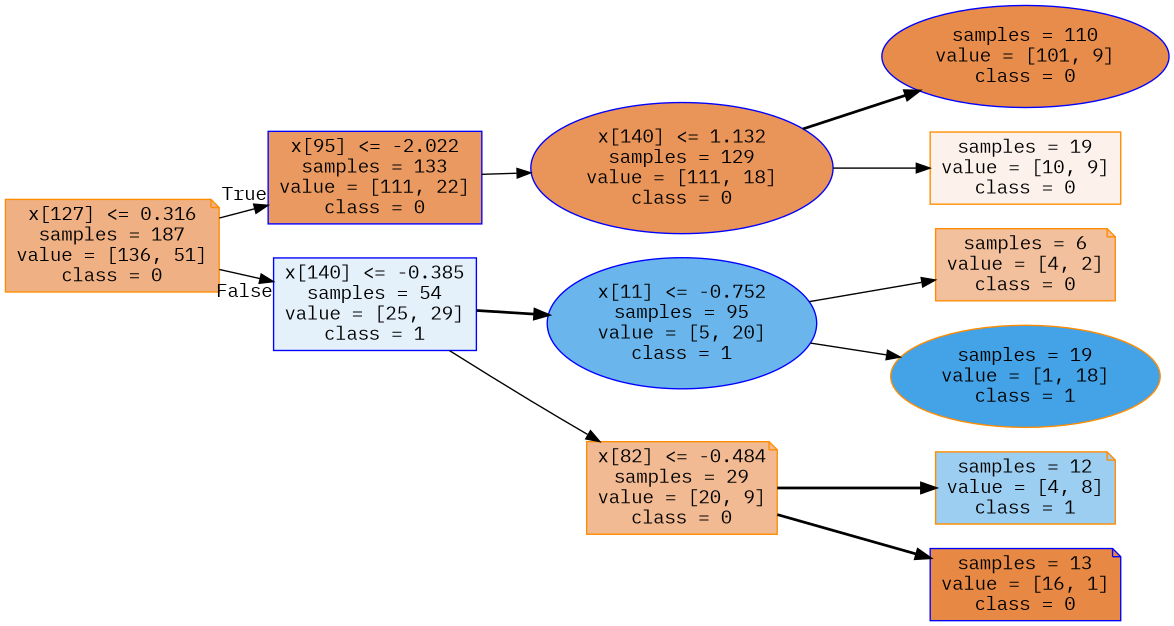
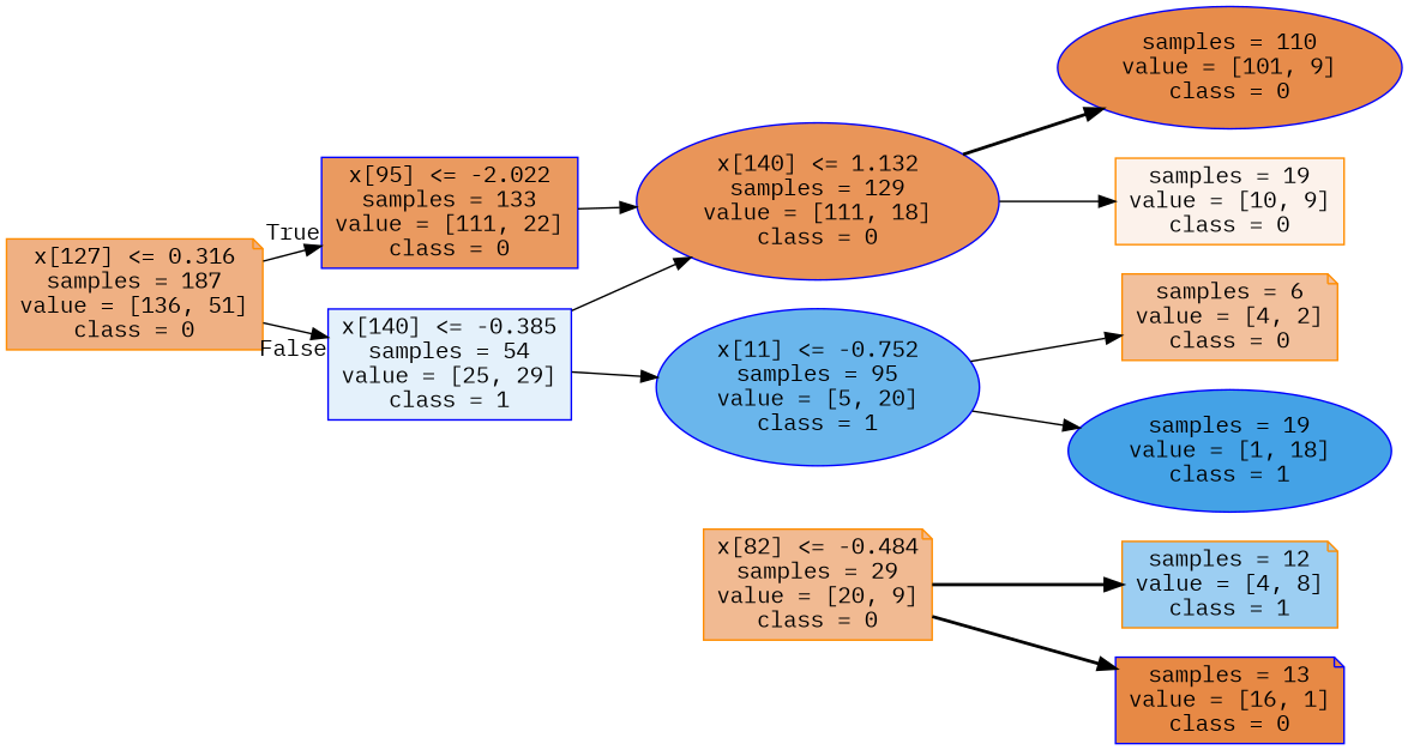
  digraph {
    fontname="IBM Plex Mono"
    rankdir=LR
    node [color=darkorange fontname="IBM Plex Mono" shape=note style=filled]
    edge [fontname="IBM Plex Mono" style=solid]
    n1 [fillcolor="#efb083" label="x[127] <= 0.316\nsamples = 187\nvalue = [136, 51]\nclass = 0"]
    n2 [color=blue fillcolor="#ea9a60" label="x[95] <= -2.022\nsamples = 133\nvalue = [111, 22]\nclass = 0" shape=box]
    n3 [color=blue fillcolor="#e4f1fb" label="x[140] <= -0.385\nsamples = 54\nvalue = [25, 29]\nclass = 1" shape=box]
    n4 [color=blue fillcolor="#e99559" label="x[140] <= 1.132\nsamples = 129\nvalue = [111, 18]\nclass = 0" shape=ellipse]
    n5 [color=blue fillcolor="#6ab6ec" label="x[11] <= -0.752\nsamples = 95\nvalue = [5, 20]\nclass = 1" shape=ellipse]
    n6 [fillcolor="#f1ba92" label="x[82] <= -0.484\nsamples = 29\nvalue = [20, 9]\nclass = 0"]
    n7 [color=blue fillcolor="#e78c4b" label="samples = 110\nvalue = [101, 9]\nclass = 0" shape=ellipse]
    n8 [fillcolor="#fcf2eb" label="samples = 19\nvalue = [10, 9]\nclass = 0" shape=box]
    n9 [fillcolor="#f2c09c" label="samples = 6\nvalue = [4, 2]\nclass = 0"]
-   n10 [fillcolor="#44a2e6" label="samples = 19\nvalue = [1, 18]\nclass = 1" shape=ellipse]
+   n10 [color=blue fillcolor="#44a2e6" label="samples = 19\nvalue = [1, 18]\nclass = 1" shape=ellipse]
    n11 [fillcolor="#9ccef2" label="samples = 12\nvalue = [4, 8]\nclass = 1"]
    n12 [color=blue fillcolor="#e78945" label="samples = 13\nvalue = [16, 1]\nclass = 0"]
    n1 -> n2 [headlabel=True labelangle=45 labeldistance=2.5]
    n1 -> n3 [headlabel=False labelangle=-45 labeldistance=2.5]
    n2 -> n4
-   n3 -> n5 [style=bold]
-   n3 -> n6
+   n3 -> n5
+   n3 -> n4
    n4 -> n7 [style=bold]
    n4 -> n8
    n5 -> n9
    n5 -> n10
    n6 -> n11 [style=bold]
    n6 -> n12 [style=bold]
  }
